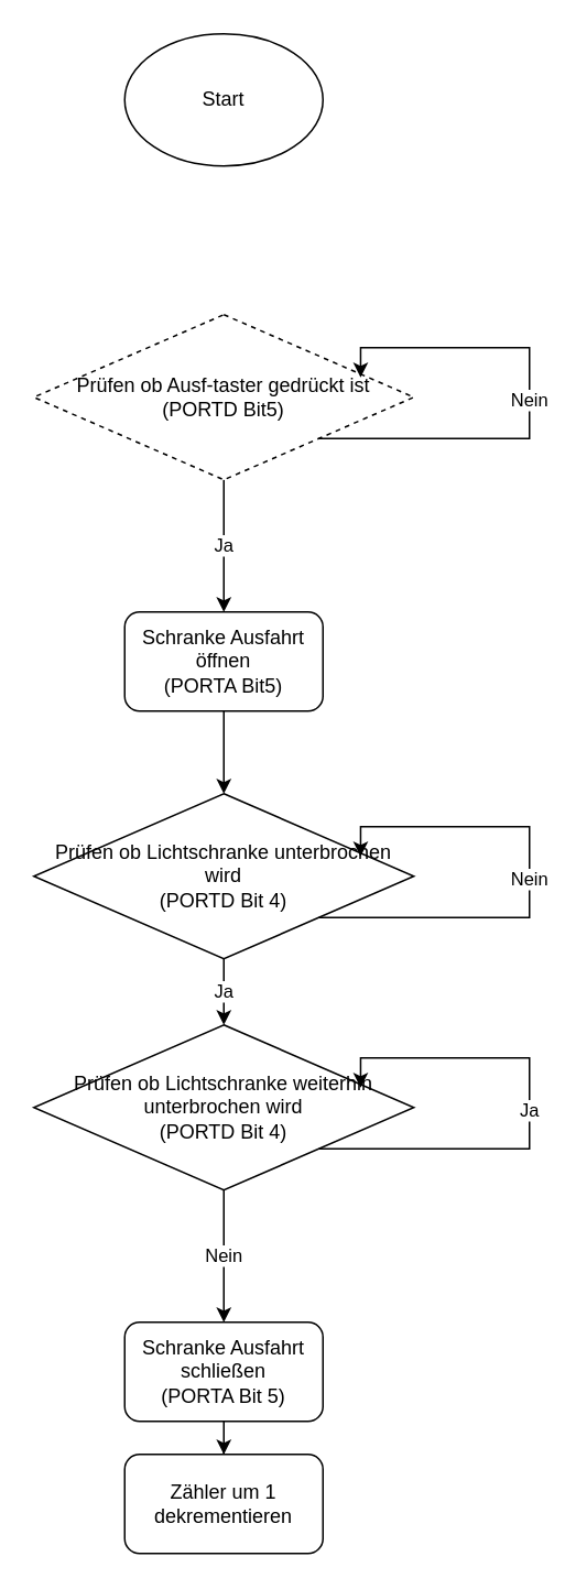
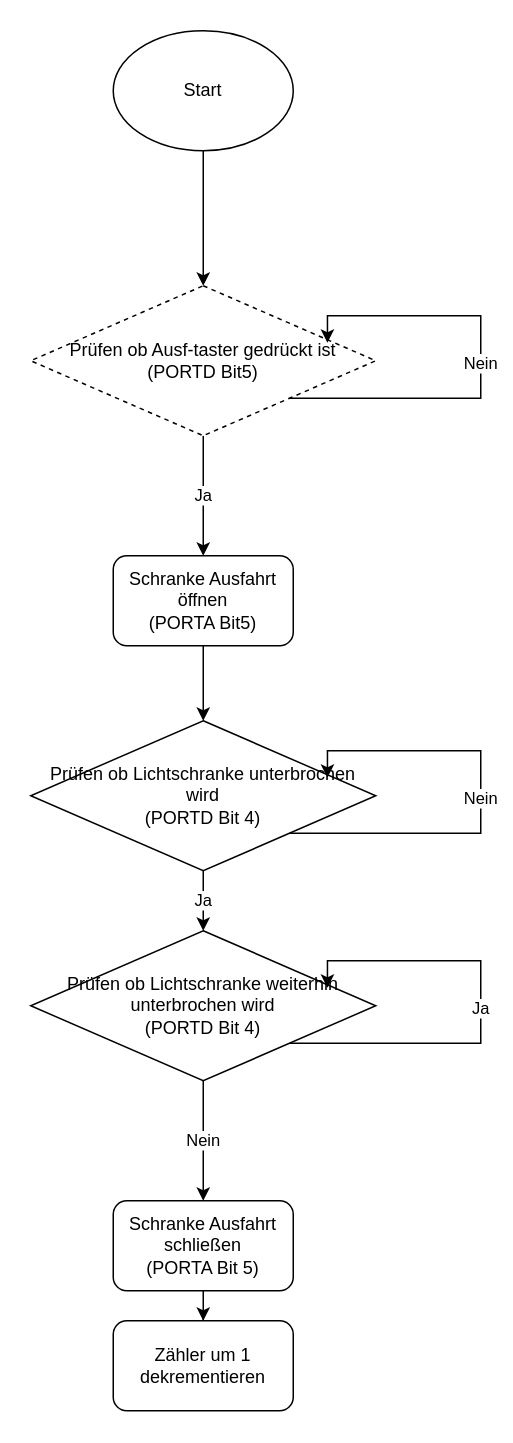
  <mxCell id="0" />
  <mxCell id="1" parent="0" />
+ <mxCell id="2" value="" style="edgeStyle=orthogonalEdgeStyle;rounded=0;orthogonalLoop=1;jettySize=auto;html=1;" parent="1" source="3" target="5" edge="1"><mxGeometry relative="1" as="geometry"><mxPoint x="100" y="140" as="targetPoint" /></mxGeometry></mxCell>
  <mxCell id="3" value="Start" style="ellipse;whiteSpace=wrap;html=1;" parent="1" vertex="1"><mxGeometry x="75" y="20" width="120" height="80" as="geometry" /></mxCell>
  <mxCell id="4" value="Ja" style="edgeStyle=orthogonalEdgeStyle;rounded=0;orthogonalLoop=1;jettySize=auto;html=1;" parent="1" source="5" target="7" edge="1"><mxGeometry relative="1" as="geometry" /></mxCell>
  <mxCell id="5" value="Prüfen ob Ausf-taster gedrückt ist&lt;br&gt;(PORTD Bit5)" style="rhombus;whiteSpace=wrap;html=1;dashed=1;" parent="1" vertex="1"><mxGeometry x="20" y="190" width="230" height="100" as="geometry" /></mxCell>
  <mxCell id="6" value="" style="edgeStyle=orthogonalEdgeStyle;rounded=0;orthogonalLoop=1;jettySize=auto;html=1;" parent="1" source="7" target="13" edge="1"><mxGeometry relative="1" as="geometry" /></mxCell>
  <mxCell id="7" value="Schranke Ausfahrt öffnen&lt;br&gt;(PORTA Bit5)" style="rounded=1;whiteSpace=wrap;html=1;" parent="1" vertex="1"><mxGeometry x="75" y="370" width="120" height="60" as="geometry" /></mxCell>
  <mxCell id="8" value="" style="edgeStyle=orthogonalEdgeStyle;rounded=0;orthogonalLoop=1;jettySize=auto;html=1;" parent="1" source="9" target="10" edge="1"><mxGeometry relative="1" as="geometry" /></mxCell>
  <mxCell id="9" value="Schranke Ausfahrt schließen&lt;br&gt;(PORTA Bit 5)" style="whiteSpace=wrap;html=1;rounded=1;" parent="1" vertex="1"><mxGeometry x="75" y="800" width="120" height="60" as="geometry" /></mxCell>
  <mxCell id="10" value="Zähler um 1 dekrementieren" style="whiteSpace=wrap;html=1;rounded=1;" parent="1" vertex="1"><mxGeometry x="75" y="880" width="120" height="60" as="geometry" /></mxCell>
  <mxCell id="11" value="Nein" style="edgeStyle=orthogonalEdgeStyle;rounded=0;orthogonalLoop=1;jettySize=auto;html=1;exitX=1;exitY=1;exitDx=0;exitDy=0;entryX=0.86;entryY=0.38;entryDx=0;entryDy=0;entryPerimeter=0;" parent="1" source="5" target="5" edge="1"><mxGeometry relative="1" as="geometry"><Array as="points"><mxPoint x="320" y="265" /><mxPoint x="320" y="210" /><mxPoint x="218" y="210" /></Array></mxGeometry></mxCell>
  <mxCell id="12" value="Ja" style="edgeStyle=orthogonalEdgeStyle;rounded=0;orthogonalLoop=1;jettySize=auto;html=1;" parent="1" source="13" target="16" edge="1"><mxGeometry relative="1" as="geometry" /></mxCell>
  <mxCell id="13" value="&lt;div&gt;Prüfen ob Lichtschranke unterbrochen wird&lt;/div&gt;&lt;div&gt;(PORTD Bit 4)&lt;/div&gt;" style="rhombus;whiteSpace=wrap;html=1;" parent="1" vertex="1"><mxGeometry x="20" y="480" width="230" height="100" as="geometry" /></mxCell>
  <mxCell id="14" value="Nein" style="edgeStyle=orthogonalEdgeStyle;rounded=0;orthogonalLoop=1;jettySize=auto;html=1;exitX=1;exitY=1;exitDx=0;exitDy=0;entryX=0.86;entryY=0.38;entryDx=0;entryDy=0;entryPerimeter=0;" parent="1" source="13" target="13" edge="1"><mxGeometry relative="1" as="geometry"><Array as="points"><mxPoint x="320" y="555" /><mxPoint x="320" y="500" /><mxPoint x="218" y="500" /></Array></mxGeometry></mxCell>
  <mxCell id="15" value="Nein" style="edgeStyle=orthogonalEdgeStyle;rounded=0;orthogonalLoop=1;jettySize=auto;html=1;" parent="1" source="16" target="9" edge="1"><mxGeometry relative="1" as="geometry" /></mxCell>
  <mxCell id="16" value="&lt;div&gt;Prüfen ob Lichtschranke weiterhin unterbrochen wird&lt;/div&gt;&lt;div&gt;(PORTD Bit 4)&lt;/div&gt;" style="rhombus;whiteSpace=wrap;html=1;" parent="1" vertex="1"><mxGeometry x="20" y="620" width="230" height="100" as="geometry" /></mxCell>
  <mxCell id="17" value="Ja" style="edgeStyle=orthogonalEdgeStyle;rounded=0;orthogonalLoop=1;jettySize=auto;html=1;exitX=1;exitY=1;exitDx=0;exitDy=0;entryX=0.86;entryY=0.38;entryDx=0;entryDy=0;entryPerimeter=0;" parent="1" source="16" target="16" edge="1"><mxGeometry relative="1" as="geometry"><Array as="points"><mxPoint x="320" y="695" /><mxPoint x="320" y="640" /><mxPoint x="218" y="640" /></Array></mxGeometry></mxCell>
